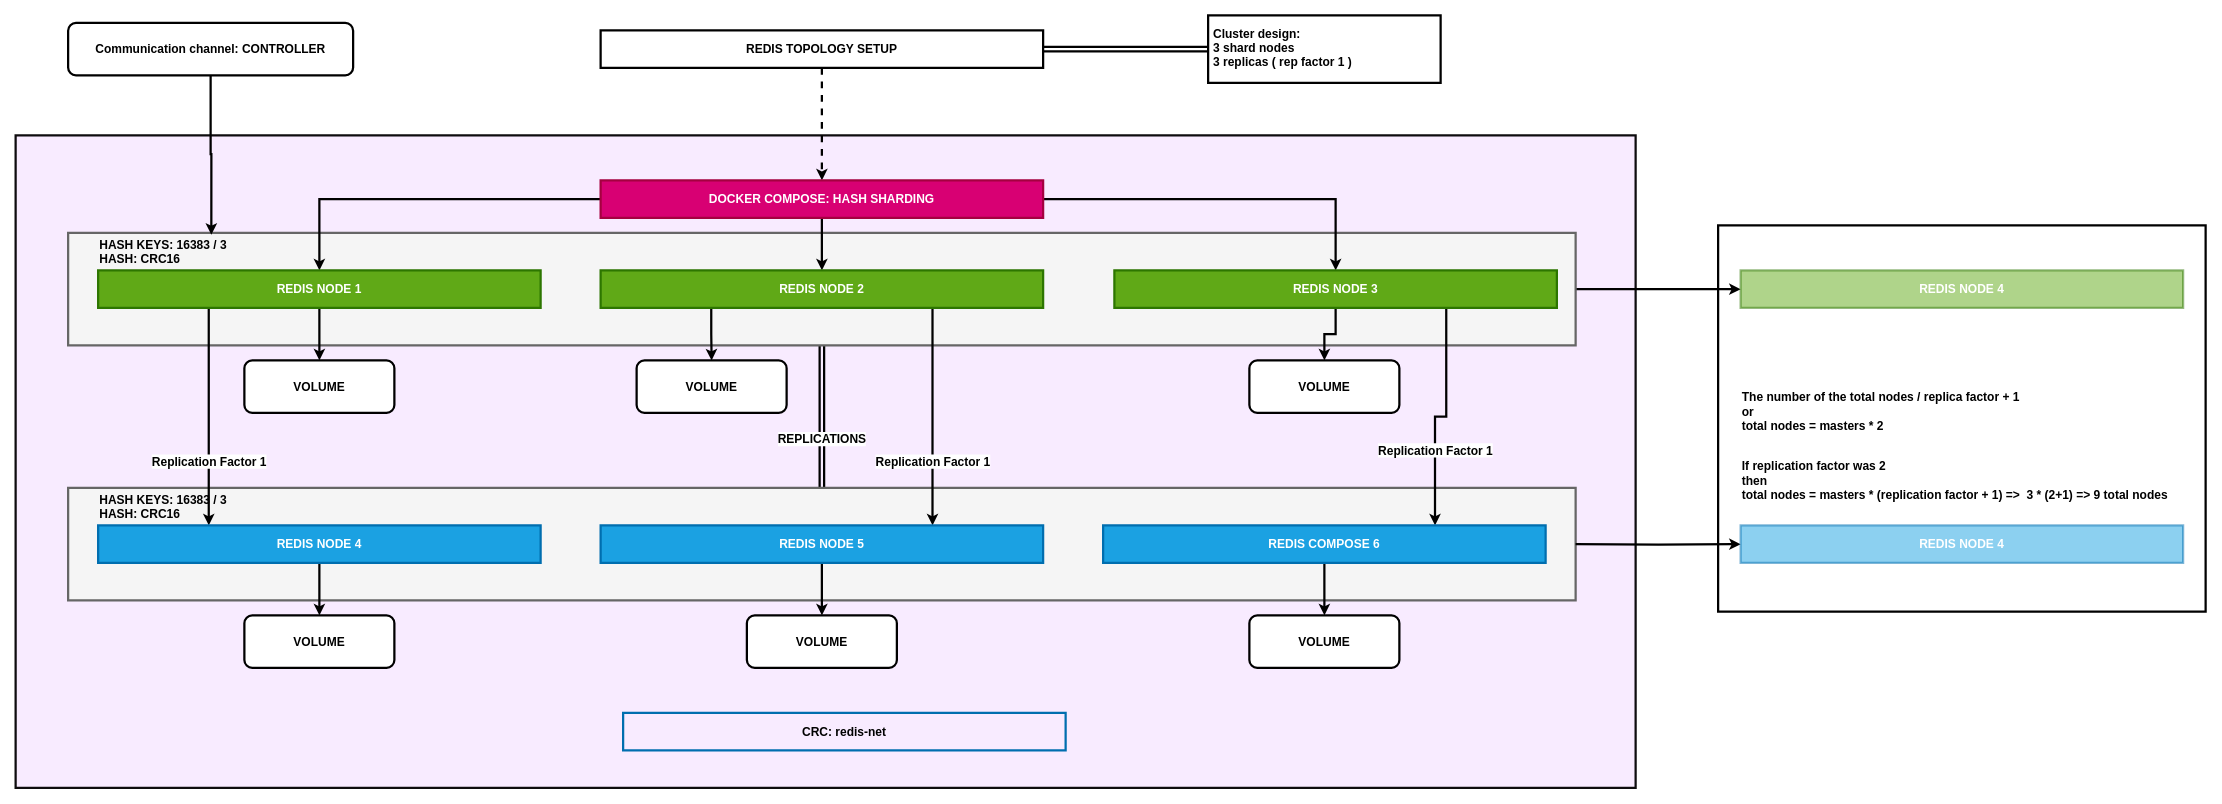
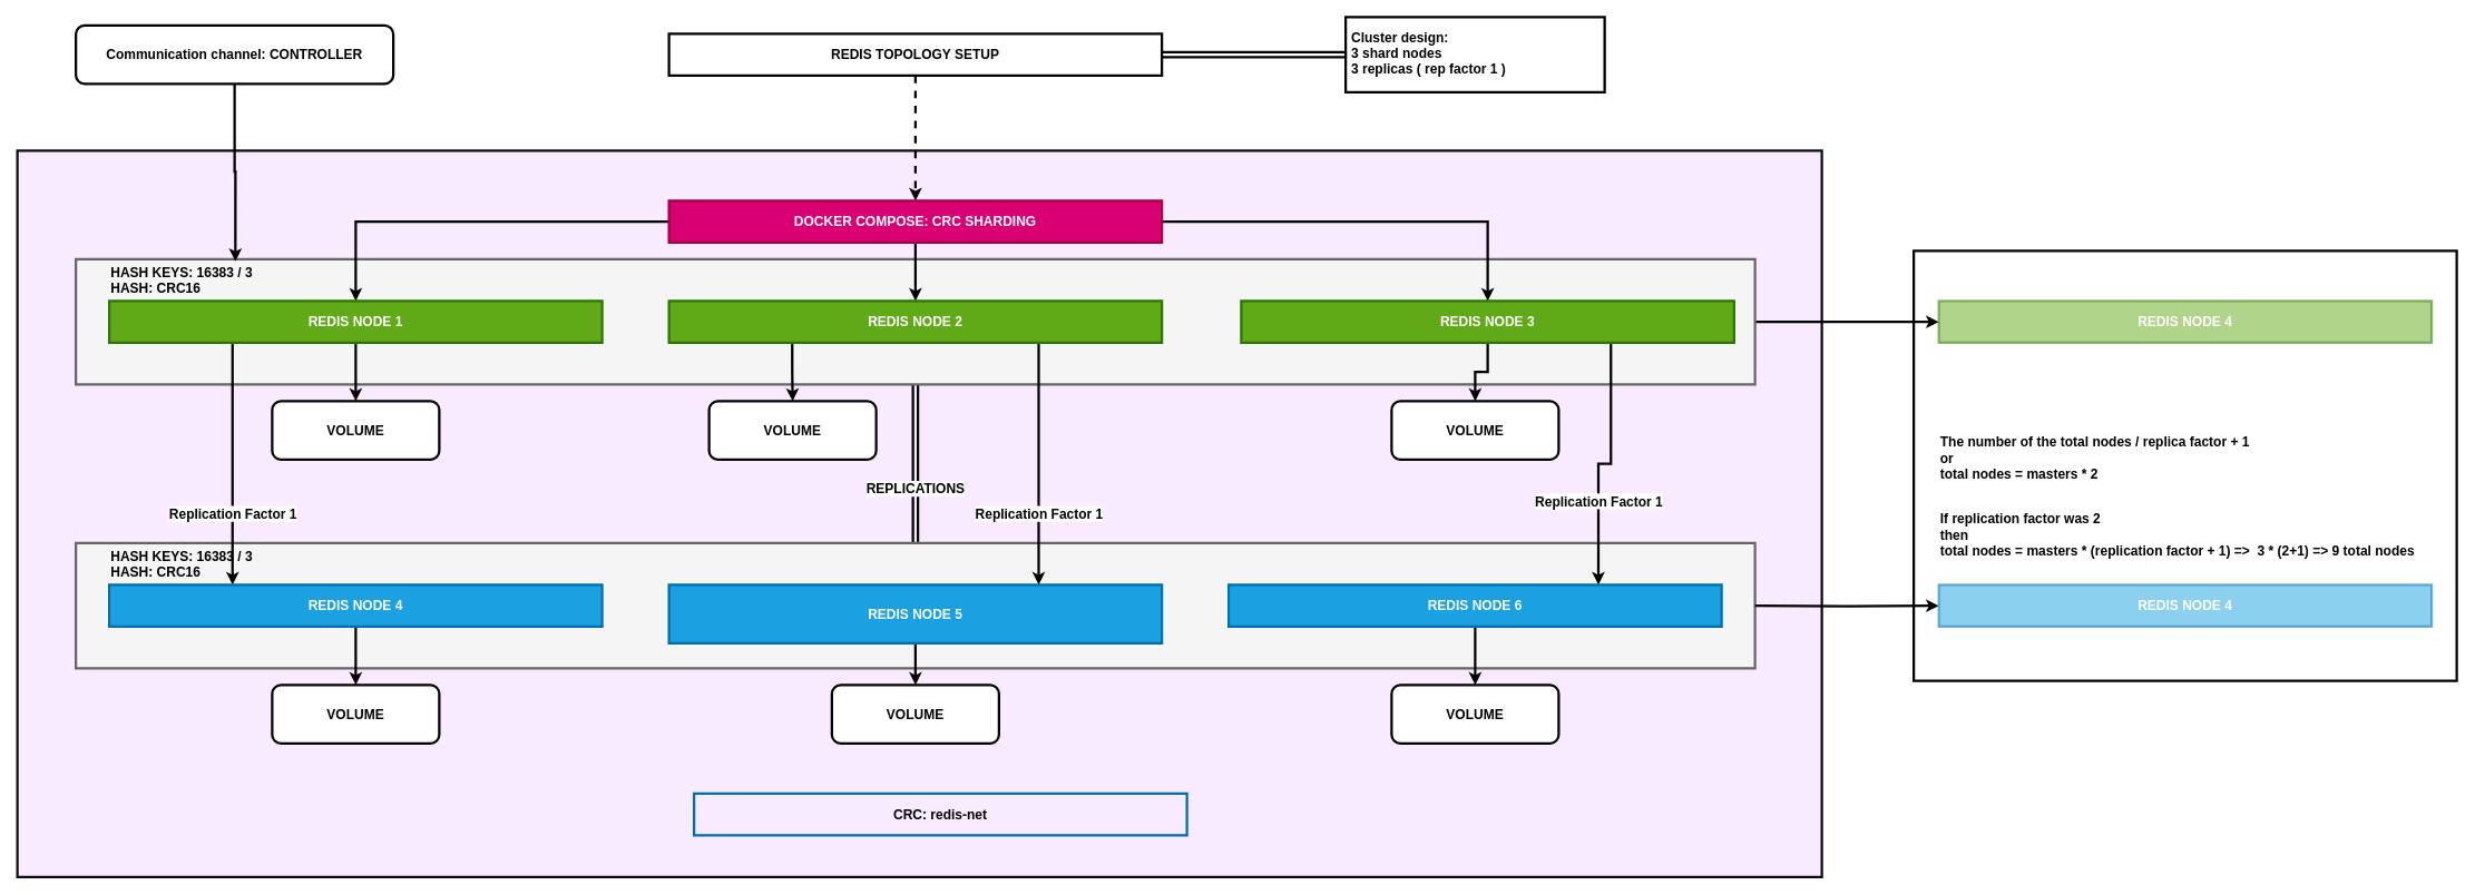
  <mxCell id="0" />
  <mxCell id="1" parent="0" />
  <mxCell id="2" value="" style="rounded=0;whiteSpace=wrap;html=1;strokeColor=default;strokeWidth=3;align=center;verticalAlign=middle;fontFamily=Helvetica;fontSize=16;fontColor=default;fontStyle=1;fillColor=default;" vertex="1" parent="1"><mxGeometry x="2290" y="300" width="650" height="515" as="geometry" /></mxCell>
  <mxCell id="3" value="" style="rounded=0;whiteSpace=wrap;html=1;strokeColor=#0E0C0E;strokeWidth=3;align=center;verticalAlign=middle;fontFamily=Helvetica;fontSize=16;fontStyle=1;fillColor=#F8EBFF;" vertex="1" parent="1"><mxGeometry x="20" y="180" width="2160" height="870" as="geometry" /></mxCell>
  <mxCell id="4" value="REPLICATIONS" style="edgeStyle=orthogonalEdgeStyle;shape=link;rounded=0;orthogonalLoop=1;jettySize=auto;html=1;entryX=0.5;entryY=1;entryDx=0;entryDy=0;strokeColor=default;strokeWidth=3;align=center;verticalAlign=middle;fontFamily=Helvetica;fontSize=16;fontColor=default;fontStyle=1;labelBackgroundColor=default;endArrow=classic;" edge="1" parent="1" source="5" target="7"><mxGeometry x="-0.312" relative="1" as="geometry"><Array as="points"><mxPoint x="1095" y="585" /><mxPoint x="1095" y="585" /></Array><mxPoint as="offset" /></mxGeometry></mxCell>
  <mxCell id="5" value="" style="rounded=0;whiteSpace=wrap;html=1;fontStyle=1;fontSize=16;strokeWidth=3;fillColor=#f5f5f5;fontColor=#333333;strokeColor=#666666;" vertex="1" parent="1"><mxGeometry x="90" y="650" width="2010" height="150" as="geometry" /></mxCell>
  <mxCell id="6" style="edgeStyle=orthogonalEdgeStyle;shape=connector;rounded=0;orthogonalLoop=1;jettySize=auto;html=1;exitX=1;exitY=0.5;exitDx=0;exitDy=0;strokeColor=default;strokeWidth=3;align=center;verticalAlign=middle;fontFamily=Helvetica;fontSize=16;fontColor=default;fontStyle=1;labelBackgroundColor=default;endArrow=classic;entryX=0;entryY=0.5;entryDx=0;entryDy=0;" edge="1" parent="1" source="7" target="43"><mxGeometry relative="1" as="geometry"><mxPoint x="2470" y="385" as="targetPoint" /></mxGeometry></mxCell>
  <mxCell id="7" value="" style="rounded=0;whiteSpace=wrap;html=1;fontStyle=1;fontSize=16;strokeWidth=3;fillColor=#f5f5f5;fontColor=#333333;strokeColor=#666666;" vertex="1" parent="1"><mxGeometry x="90" y="310" width="2010" height="150" as="geometry" /></mxCell>
  <mxCell id="8" style="edgeStyle=orthogonalEdgeStyle;rounded=0;orthogonalLoop=1;jettySize=auto;html=1;strokeWidth=3;dashed=1;" edge="1" parent="1" source="10" target="14"><mxGeometry relative="1" as="geometry" /></mxCell>
  <mxCell id="9" style="edgeStyle=orthogonalEdgeStyle;shape=link;rounded=0;orthogonalLoop=1;jettySize=auto;html=1;entryX=0;entryY=0.5;entryDx=0;entryDy=0;strokeColor=default;strokeWidth=3;align=center;verticalAlign=middle;fontFamily=Helvetica;fontSize=16;fontColor=default;fontStyle=1;labelBackgroundColor=default;endArrow=classic;" edge="1" parent="1" source="10" target="39"><mxGeometry relative="1" as="geometry" /></mxCell>
  <mxCell id="10" value="REDIS TOPOLOGY SETUP" style="rounded=0;whiteSpace=wrap;html=1;fontStyle=1;fontSize=16;strokeWidth=3;" vertex="1" parent="1"><mxGeometry x="800" y="40" width="590" height="50" as="geometry" /></mxCell>
  <mxCell id="11" style="edgeStyle=orthogonalEdgeStyle;shape=connector;rounded=0;orthogonalLoop=1;jettySize=auto;html=1;entryX=0.5;entryY=0;entryDx=0;entryDy=0;strokeColor=default;strokeWidth=3;align=center;verticalAlign=middle;fontFamily=Helvetica;fontSize=16;fontColor=default;fontStyle=1;labelBackgroundColor=default;endArrow=classic;" edge="1" parent="1" source="14" target="23"><mxGeometry relative="1" as="geometry" /></mxCell>
  <mxCell id="12" style="edgeStyle=orthogonalEdgeStyle;shape=connector;rounded=0;orthogonalLoop=1;jettySize=auto;html=1;strokeColor=default;strokeWidth=3;align=center;verticalAlign=middle;fontFamily=Helvetica;fontSize=16;fontColor=default;fontStyle=1;labelBackgroundColor=default;endArrow=classic;" edge="1" parent="1" source="14" target="20"><mxGeometry relative="1" as="geometry" /></mxCell>
  <mxCell id="13" style="edgeStyle=orthogonalEdgeStyle;shape=connector;rounded=0;orthogonalLoop=1;jettySize=auto;html=1;strokeColor=default;strokeWidth=3;align=center;verticalAlign=middle;fontFamily=Helvetica;fontSize=16;fontColor=default;fontStyle=1;labelBackgroundColor=default;endArrow=classic;" edge="1" parent="1" source="14" target="17"><mxGeometry relative="1" as="geometry" /></mxCell>
- <mxCell id="14" value="DOCKER COMPOSE: HASH SHARDING" style="rounded=0;whiteSpace=wrap;html=1;fontStyle=1;fontSize=16;strokeWidth=3;fillColor=#d80073;strokeColor=#A50040;fontColor=#ffffff;" vertex="1" parent="1"><mxGeometry x="800" y="240" width="590" height="50" as="geometry" /></mxCell>
+ <mxCell id="14" value="DOCKER COMPOSE: CRC SHARDING" style="rounded=0;whiteSpace=wrap;html=1;fontStyle=1;fontSize=16;strokeWidth=3;fillColor=#d80073;strokeColor=#A50040;fontColor=#ffffff;" vertex="1" parent="1"><mxGeometry x="800" y="240" width="590" height="50" as="geometry" /></mxCell>
  <mxCell id="15" style="edgeStyle=orthogonalEdgeStyle;shape=connector;rounded=0;orthogonalLoop=1;jettySize=auto;html=1;strokeColor=default;strokeWidth=3;align=center;verticalAlign=middle;fontFamily=Helvetica;fontSize=16;fontColor=default;fontStyle=1;labelBackgroundColor=default;endArrow=classic;" edge="1" parent="1" source="17" target="31"><mxGeometry relative="1" as="geometry" /></mxCell>
  <mxCell id="16" value="Replication Factor 1" style="edgeStyle=orthogonalEdgeStyle;shape=connector;rounded=0;orthogonalLoop=1;jettySize=auto;html=1;exitX=0.25;exitY=1;exitDx=0;exitDy=0;entryX=0.25;entryY=0;entryDx=0;entryDy=0;strokeColor=default;strokeWidth=3;align=center;verticalAlign=middle;fontFamily=Helvetica;fontSize=16;fontColor=default;fontStyle=1;labelBackgroundColor=default;endArrow=classic;" edge="1" parent="1" source="17" target="25"><mxGeometry x="0.414" relative="1" as="geometry"><mxPoint as="offset" /></mxGeometry></mxCell>
  <mxCell id="17" value="REDIS NODE 1" style="rounded=0;whiteSpace=wrap;html=1;fontStyle=1;fontSize=16;strokeWidth=3;fillColor=#60a917;fontColor=#ffffff;strokeColor=#2D7600;" vertex="1" parent="1"><mxGeometry x="130" y="360" width="590" height="50" as="geometry" /></mxCell>
  <mxCell id="18" style="edgeStyle=orthogonalEdgeStyle;shape=connector;rounded=0;orthogonalLoop=1;jettySize=auto;html=1;exitX=0.25;exitY=1;exitDx=0;exitDy=0;entryX=0.5;entryY=0;entryDx=0;entryDy=0;strokeColor=default;strokeWidth=3;align=center;verticalAlign=middle;fontFamily=Helvetica;fontSize=16;fontColor=default;fontStyle=1;labelBackgroundColor=default;endArrow=classic;" edge="1" parent="1" source="20" target="32"><mxGeometry relative="1" as="geometry" /></mxCell>
  <mxCell id="19" value="Replication Factor 1" style="edgeStyle=orthogonalEdgeStyle;shape=connector;rounded=0;orthogonalLoop=1;jettySize=auto;html=1;exitX=0.75;exitY=1;exitDx=0;exitDy=0;entryX=0.75;entryY=0;entryDx=0;entryDy=0;strokeColor=default;strokeWidth=3;align=center;verticalAlign=middle;fontFamily=Helvetica;fontSize=16;fontColor=default;fontStyle=1;labelBackgroundColor=default;endArrow=classic;" edge="1" parent="1" source="20" target="27"><mxGeometry x="0.414" relative="1" as="geometry"><mxPoint as="offset" /></mxGeometry></mxCell>
  <mxCell id="20" value="REDIS NODE 2" style="rounded=0;whiteSpace=wrap;html=1;fontStyle=1;fontSize=16;strokeWidth=3;fillColor=#60a917;fontColor=#ffffff;strokeColor=#2D7600;" vertex="1" parent="1"><mxGeometry x="800" y="360" width="590" height="50" as="geometry" /></mxCell>
  <mxCell id="21" style="edgeStyle=orthogonalEdgeStyle;shape=connector;rounded=0;orthogonalLoop=1;jettySize=auto;html=1;entryX=0.5;entryY=0;entryDx=0;entryDy=0;strokeColor=default;strokeWidth=3;align=center;verticalAlign=middle;fontFamily=Helvetica;fontSize=16;fontColor=default;fontStyle=1;labelBackgroundColor=default;endArrow=classic;" edge="1" parent="1" source="23" target="33"><mxGeometry relative="1" as="geometry" /></mxCell>
  <mxCell id="22" value="Replication Factor 1" style="edgeStyle=orthogonalEdgeStyle;shape=connector;rounded=0;orthogonalLoop=1;jettySize=auto;html=1;exitX=0.75;exitY=1;exitDx=0;exitDy=0;entryX=0.75;entryY=0;entryDx=0;entryDy=0;strokeColor=default;strokeWidth=3;align=center;verticalAlign=middle;fontFamily=Helvetica;fontSize=16;fontColor=default;fontStyle=1;labelBackgroundColor=default;endArrow=classic;" edge="1" parent="1" source="23" target="30"><mxGeometry x="0.345" relative="1" as="geometry"><mxPoint as="offset" /></mxGeometry></mxCell>
  <mxCell id="23" value="REDIS NODE 3" style="rounded=0;whiteSpace=wrap;html=1;fontStyle=1;fontSize=16;strokeWidth=3;fillColor=#60a917;fontColor=#ffffff;strokeColor=#2D7600;" vertex="1" parent="1"><mxGeometry x="1485" y="360" width="590" height="50" as="geometry" /></mxCell>
  <mxCell id="24" style="edgeStyle=orthogonalEdgeStyle;shape=connector;rounded=0;orthogonalLoop=1;jettySize=auto;html=1;entryX=0.5;entryY=0;entryDx=0;entryDy=0;strokeColor=default;strokeWidth=3;align=center;verticalAlign=middle;fontFamily=Helvetica;fontSize=16;fontColor=default;fontStyle=1;labelBackgroundColor=default;endArrow=classic;" edge="1" parent="1" source="25" target="34"><mxGeometry relative="1" as="geometry" /></mxCell>
  <mxCell id="25" value="REDIS NODE 4" style="rounded=0;whiteSpace=wrap;html=1;fontStyle=1;fontSize=16;strokeWidth=3;fillColor=#1ba1e2;fontColor=#ffffff;strokeColor=#006EAF;" vertex="1" parent="1"><mxGeometry x="130" y="700" width="590" height="50" as="geometry" /></mxCell>
  <mxCell id="26" style="edgeStyle=orthogonalEdgeStyle;shape=connector;rounded=0;orthogonalLoop=1;jettySize=auto;html=1;entryX=0.5;entryY=0;entryDx=0;entryDy=0;strokeColor=default;strokeWidth=3;align=center;verticalAlign=middle;fontFamily=Helvetica;fontSize=16;fontColor=default;fontStyle=1;labelBackgroundColor=default;endArrow=classic;" edge="1" parent="1" source="27" target="35"><mxGeometry relative="1" as="geometry" /></mxCell>
- <mxCell id="27" value="REDIS NODE 5" style="rounded=0;whiteSpace=wrap;html=1;fontStyle=1;fontSize=16;strokeWidth=3;fillColor=#1ba1e2;fontColor=#ffffff;strokeColor=#006EAF;" vertex="1" parent="1"><mxGeometry x="800" y="700" width="590" height="50" as="geometry" /></mxCell>
+ <mxCell id="27" value="REDIS NODE 5" style="rounded=0;whiteSpace=wrap;html=1;fontStyle=1;fontSize=16;strokeWidth=3;fillColor=#1ba1e2;fontColor=#ffffff;strokeColor=#006EAF;" vertex="1" parent="1"><mxGeometry x="800" y="700" width="590" height="70" as="geometry" /></mxCell>
  <mxCell id="28" style="edgeStyle=orthogonalEdgeStyle;shape=connector;rounded=0;orthogonalLoop=1;jettySize=auto;html=1;entryX=0.5;entryY=0;entryDx=0;entryDy=0;strokeColor=default;strokeWidth=3;align=center;verticalAlign=middle;fontFamily=Helvetica;fontSize=16;fontColor=default;fontStyle=1;labelBackgroundColor=default;endArrow=classic;" edge="1" parent="1" source="30" target="36"><mxGeometry relative="1" as="geometry" /></mxCell>
  <mxCell id="29" style="edgeStyle=orthogonalEdgeStyle;shape=connector;rounded=0;orthogonalLoop=1;jettySize=auto;html=1;entryX=0;entryY=0.5;entryDx=0;entryDy=0;strokeColor=default;strokeWidth=3;align=center;verticalAlign=middle;fontFamily=Helvetica;fontSize=16;fontColor=default;fontStyle=1;labelBackgroundColor=default;endArrow=classic;" edge="1" parent="1" target="44"><mxGeometry relative="1" as="geometry"><mxPoint x="2100" y="725" as="sourcePoint" /></mxGeometry></mxCell>
- <mxCell id="30" value="REDIS COMPOSE 6" style="rounded=0;whiteSpace=wrap;html=1;fontStyle=1;fontSize=16;strokeWidth=3;fillColor=#1ba1e2;fontColor=#ffffff;strokeColor=#006EAF;" vertex="1" parent="1"><mxGeometry x="1470" y="700" width="590" height="50" as="geometry" /></mxCell>
+ <mxCell id="30" value="REDIS NODE 6" style="rounded=0;whiteSpace=wrap;html=1;fontStyle=1;fontSize=16;strokeWidth=3;fillColor=#1ba1e2;fontColor=#ffffff;strokeColor=#006EAF;" vertex="1" parent="1"><mxGeometry x="1470" y="700" width="590" height="50" as="geometry" /></mxCell>
  <mxCell id="31" value="VOLUME" style="rounded=1;whiteSpace=wrap;html=1;strokeColor=default;strokeWidth=3;align=center;verticalAlign=middle;fontFamily=Helvetica;fontSize=16;fontColor=default;fontStyle=1;fillColor=default;" vertex="1" parent="1"><mxGeometry x="325" y="480" width="200" height="70" as="geometry" /></mxCell>
  <mxCell id="32" value="VOLUME" style="rounded=1;whiteSpace=wrap;html=1;strokeColor=default;strokeWidth=3;align=center;verticalAlign=middle;fontFamily=Helvetica;fontSize=16;fontColor=default;fontStyle=1;fillColor=default;" vertex="1" parent="1"><mxGeometry x="848" y="480" width="200" height="70" as="geometry" /></mxCell>
  <mxCell id="33" value="VOLUME" style="rounded=1;whiteSpace=wrap;html=1;strokeColor=default;strokeWidth=3;align=center;verticalAlign=middle;fontFamily=Helvetica;fontSize=16;fontColor=default;fontStyle=1;fillColor=default;" vertex="1" parent="1"><mxGeometry x="1665" y="480" width="200" height="70" as="geometry" /></mxCell>
  <mxCell id="34" value="VOLUME" style="rounded=1;whiteSpace=wrap;html=1;strokeColor=default;strokeWidth=3;align=center;verticalAlign=middle;fontFamily=Helvetica;fontSize=16;fontColor=default;fontStyle=1;fillColor=default;" vertex="1" parent="1"><mxGeometry x="325" y="820" width="200" height="70" as="geometry" /></mxCell>
  <mxCell id="35" value="VOLUME" style="rounded=1;whiteSpace=wrap;html=1;strokeColor=default;strokeWidth=3;align=center;verticalAlign=middle;fontFamily=Helvetica;fontSize=16;fontColor=default;fontStyle=1;fillColor=default;" vertex="1" parent="1"><mxGeometry x="995" y="820" width="200" height="70" as="geometry" /></mxCell>
  <mxCell id="36" value="VOLUME" style="rounded=1;whiteSpace=wrap;html=1;strokeColor=default;strokeWidth=3;align=center;verticalAlign=middle;fontFamily=Helvetica;fontSize=16;fontColor=default;fontStyle=1;fillColor=default;" vertex="1" parent="1"><mxGeometry x="1665" y="820" width="200" height="70" as="geometry" /></mxCell>
  <mxCell id="37" value="Communication channel: CONTROLLER" style="rounded=1;whiteSpace=wrap;html=1;strokeColor=default;strokeWidth=3;align=center;verticalAlign=middle;fontFamily=Helvetica;fontSize=16;fontColor=default;fontStyle=1;fillColor=default;" vertex="1" parent="1"><mxGeometry x="90" y="30" width="380" height="70" as="geometry" /></mxCell>
  <mxCell id="38" style="edgeStyle=orthogonalEdgeStyle;shape=connector;rounded=0;orthogonalLoop=1;jettySize=auto;html=1;entryX=0.095;entryY=0.016;entryDx=0;entryDy=0;entryPerimeter=0;strokeColor=default;strokeWidth=3;align=center;verticalAlign=middle;fontFamily=Helvetica;fontSize=16;fontColor=default;fontStyle=1;labelBackgroundColor=default;endArrow=classic;" edge="1" parent="1" source="37" target="7"><mxGeometry relative="1" as="geometry" /></mxCell>
  <mxCell id="39" value="Cluster design:&lt;br&gt;3 shard nodes&lt;br&gt;3 replicas ( rep factor 1 )" style="rounded=0;whiteSpace=wrap;html=1;fontStyle=1;fontSize=16;strokeWidth=3;align=left;spacingTop=0;spacingLeft=5;spacingBottom=5;" vertex="1" parent="1"><mxGeometry x="1610" y="20" width="310" height="90" as="geometry" /></mxCell>
  <mxCell id="40" value="CRC: redis-net" style="rounded=0;whiteSpace=wrap;html=1;fontStyle=1;fontSize=16;strokeWidth=3;fillColor=none;fontColor=default;strokeColor=#006EAF;" vertex="1" parent="1"><mxGeometry x="830" y="950" width="590" height="50" as="geometry" /></mxCell>
  <mxCell id="41" value="HASH KEYS: 16383 / 3&amp;nbsp;&lt;div&gt;HASH: CRC16&lt;/div&gt;" style="text;whiteSpace=wrap;html=1;fontFamily=Helvetica;fontSize=16;fontColor=default;fontStyle=1;" vertex="1" parent="1"><mxGeometry x="130" y="310" width="450" height="45" as="geometry" /></mxCell>
  <mxCell id="42" value="HASH KEYS: 16383 / 3&amp;nbsp;&lt;div&gt;HASH: CRC16&lt;/div&gt;" style="text;whiteSpace=wrap;html=1;fontFamily=Helvetica;fontSize=16;fontColor=default;fontStyle=1;" vertex="1" parent="1"><mxGeometry x="130" y="650" width="450" height="45" as="geometry" /></mxCell>
  <mxCell id="43" value="REDIS NODE 4" style="rounded=0;whiteSpace=wrap;html=1;fontStyle=1;fontSize=16;strokeWidth=3;fillColor=#60a917;fontColor=#ffffff;strokeColor=#2D7600;opacity=50;" vertex="1" parent="1"><mxGeometry x="2320" y="360" width="590" height="50" as="geometry" /></mxCell>
  <mxCell id="44" value="REDIS NODE 4" style="rounded=0;whiteSpace=wrap;html=1;fontStyle=1;fontSize=16;strokeWidth=3;fillColor=#1ba1e2;fontColor=#ffffff;strokeColor=#006EAF;opacity=50;" vertex="1" parent="1"><mxGeometry x="2320" y="700" width="590" height="50" as="geometry" /></mxCell>
  <mxCell id="45" value="The number of the total nodes / replica factor + 1&lt;br&gt;or&lt;br&gt;total nodes = masters * 2" style="text;whiteSpace=wrap;html=1;fontFamily=Helvetica;fontSize=16;fontColor=default;fontStyle=1;" vertex="1" parent="1"><mxGeometry x="2320" y="512.5" width="410" height="70" as="geometry" /></mxCell>
  <mxCell id="46" value="If replication factor was 2&lt;br&gt;then&lt;br&gt;total nodes = masters * (replication factor + 1) =&amp;gt;&amp;nbsp; 3 * (2+1) =&amp;gt; 9 total nodes" style="text;whiteSpace=wrap;html=1;fontFamily=Helvetica;fontSize=16;fontColor=default;fontStyle=1;" vertex="1" parent="1"><mxGeometry x="2320" y="605" width="590" height="70" as="geometry" /></mxCell>
